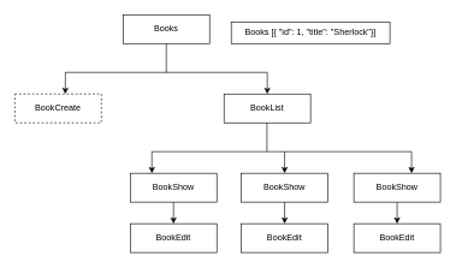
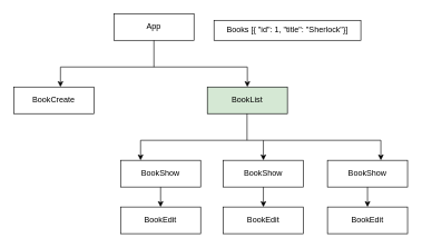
  <mxCell id="0" />
  <mxCell id="1" parent="0" />
- <mxCell id="2" value="Books" style="rounded=0;whiteSpace=wrap;html=1;" parent="1" vertex="1"><mxGeometry x="170" y="20" width="120" height="40" as="geometry" /></mxCell>
- <mxCell id="3" value="BookCreate" style="rounded=0;whiteSpace=wrap;html=1;dashed=1;" parent="1" vertex="1"><mxGeometry x="20" y="130" width="120" height="40" as="geometry" /></mxCell>
- <mxCell id="4" value="BookList" style="rounded=0;whiteSpace=wrap;html=1;" parent="1" vertex="1"><mxGeometry x="310" y="130" width="120" height="40" as="geometry" /></mxCell>
+ <mxCell id="2" value="App" style="rounded=0;whiteSpace=wrap;html=1;" parent="1" vertex="1"><mxGeometry x="170" y="20" width="120" height="40" as="geometry" /></mxCell>
+ <mxCell id="3" value="BookCreate" style="rounded=0;whiteSpace=wrap;html=1;" parent="1" vertex="1"><mxGeometry x="20" y="130" width="120" height="40" as="geometry" /></mxCell>
+ <mxCell id="4" value="BookList" style="rounded=0;whiteSpace=wrap;html=1;fillColor=#d5e8d4;" parent="1" vertex="1"><mxGeometry x="310" y="130" width="120" height="40" as="geometry" /></mxCell>
  <mxCell id="5" value="" style="endArrow=none;html=1;rounded=0;" parent="1" edge="1"><mxGeometry width="50" height="50" relative="1" as="geometry"><mxPoint x="90" y="100" as="sourcePoint" /><mxPoint x="370" y="100" as="targetPoint" /></mxGeometry></mxCell>
  <mxCell id="6" value="" style="endArrow=none;html=1;entryX=0.5;entryY=1;entryDx=0;entryDy=0;rounded=0;" parent="1" target="2" edge="1"><mxGeometry width="50" height="50" relative="1" as="geometry"><mxPoint x="230" y="100" as="sourcePoint" /><mxPoint x="240" y="60" as="targetPoint" /></mxGeometry></mxCell>
  <mxCell id="7" value="" style="endArrow=classic;html=1;entryX=0.583;entryY=0;entryDx=0;entryDy=0;entryPerimeter=0;rounded=0;" parent="1" target="3" edge="1"><mxGeometry width="50" height="50" relative="1" as="geometry"><mxPoint x="90" y="100" as="sourcePoint" /><mxPoint x="140" y="50" as="targetPoint" /></mxGeometry></mxCell>
  <mxCell id="8" value="" style="endArrow=classic;html=1;rounded=0;" parent="1" target="4" edge="1"><mxGeometry width="50" height="50" relative="1" as="geometry"><mxPoint x="370" y="100" as="sourcePoint" /><mxPoint x="420" y="50" as="targetPoint" /></mxGeometry></mxCell>
  <mxCell id="9" value="" style="endArrow=none;html=1;rounded=0;" parent="1" edge="1"><mxGeometry width="50" height="50" relative="1" as="geometry"><mxPoint x="369.5" y="210" as="sourcePoint" /><mxPoint x="369.5" y="170" as="targetPoint" /></mxGeometry></mxCell>
  <mxCell id="10" value="" style="endArrow=none;html=1;rounded=0;" parent="1" edge="1"><mxGeometry width="50" height="50" relative="1" as="geometry"><mxPoint x="210" y="210" as="sourcePoint" /><mxPoint x="570" y="210" as="targetPoint" /></mxGeometry></mxCell>
  <mxCell id="11" value="BookShow" style="rounded=0;whiteSpace=wrap;html=1;" parent="1" vertex="1"><mxGeometry x="180" y="240" width="120" height="40" as="geometry" /></mxCell>
  <mxCell id="12" value="BookShow" style="rounded=0;whiteSpace=wrap;html=1;" parent="1" vertex="1"><mxGeometry x="490" y="240" width="120" height="40" as="geometry" /></mxCell>
  <mxCell id="13" value="BookShow" style="rounded=0;whiteSpace=wrap;html=1;" parent="1" vertex="1"><mxGeometry x="334" y="240" width="120" height="40" as="geometry" /></mxCell>
  <mxCell id="14" value="" style="endArrow=classic;html=1;entryX=0.25;entryY=0;entryDx=0;entryDy=0;rounded=0;" parent="1" target="11" edge="1"><mxGeometry width="50" height="50" relative="1" as="geometry"><mxPoint x="210" y="210" as="sourcePoint" /><mxPoint x="260" y="160" as="targetPoint" /></mxGeometry></mxCell>
  <mxCell id="15" value="" style="endArrow=classic;html=1;entryX=0.5;entryY=0;entryDx=0;entryDy=0;rounded=0;" parent="1" target="13" edge="1"><mxGeometry width="50" height="50" relative="1" as="geometry"><mxPoint x="394" y="210" as="sourcePoint" /><mxPoint x="440" y="170" as="targetPoint" /></mxGeometry></mxCell>
  <mxCell id="16" value="" style="endArrow=classic;html=1;rounded=0;" parent="1" edge="1"><mxGeometry width="50" height="50" relative="1" as="geometry"><mxPoint x="570" y="210" as="sourcePoint" /><mxPoint x="570" y="240" as="targetPoint" /></mxGeometry></mxCell>
  <mxCell id="17" value="BookEdit" style="rounded=0;whiteSpace=wrap;html=1;" parent="1" vertex="1"><mxGeometry x="180" y="310" width="120" height="40" as="geometry" /></mxCell>
  <mxCell id="18" value="BookEdit" style="rounded=0;whiteSpace=wrap;html=1;" parent="1" vertex="1"><mxGeometry x="334" y="310" width="120" height="40" as="geometry" /></mxCell>
  <mxCell id="19" value="BookEdit" style="rounded=0;whiteSpace=wrap;html=1;" parent="1" vertex="1"><mxGeometry x="490" y="310" width="120" height="40" as="geometry" /></mxCell>
  <mxCell id="20" value="" style="endArrow=classic;html=1;rounded=0;" parent="1" target="17" edge="1"><mxGeometry width="50" height="50" relative="1" as="geometry"><mxPoint x="240" y="280" as="sourcePoint" /><mxPoint x="290" y="230" as="targetPoint" /></mxGeometry></mxCell>
  <mxCell id="21" value="" style="endArrow=classic;html=1;exitX=0.5;exitY=1;exitDx=0;exitDy=0;rounded=0;" parent="1" source="13" edge="1"><mxGeometry width="50" height="50" relative="1" as="geometry"><mxPoint x="350" y="450" as="sourcePoint" /><mxPoint x="394" y="310" as="targetPoint" /></mxGeometry></mxCell>
  <mxCell id="22" value="" style="endArrow=classic;html=1;entryX=0.5;entryY=0;entryDx=0;entryDy=0;rounded=0;" parent="1" source="12" target="19" edge="1"><mxGeometry width="50" height="50" relative="1" as="geometry"><mxPoint x="490" y="410" as="sourcePoint" /><mxPoint x="540" y="360" as="targetPoint" /></mxGeometry></mxCell>
  <mxCell id="23" value="Books [{ &quot;id&quot;: 1, &quot;title&quot;: &quot;Sherlock&quot;}]" style="rounded=0;whiteSpace=wrap;html=1;" parent="1" vertex="1"><mxGeometry x="320" y="30" width="220" height="30" as="geometry" /></mxCell>
